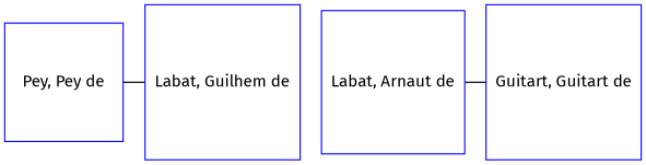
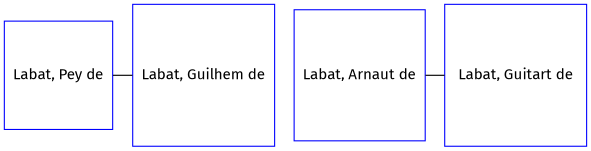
  digraph {
    fontname="Fira Sans"
    node [color=blue fontname="Fira Sans" regular=1 shape=box]
    edge [dir=none fontname="Fira Sans"]
-   n1 [label="Pey, Pey de"]
+   n1 [label="Labat, Pey de"]
    n2 [label="Labat, Guilhem de"]
    n3 [label="Labat, Arnaut de"]
-   n4 [label="Guitart, Guitart de"]
+   n4 [label="Labat, Guitart de"]
    subgraph sub_1 {
      rank=same
      n1
      n2
      n3
      n4
    }
    n1 -> n2
    n3 -> n4
  }
